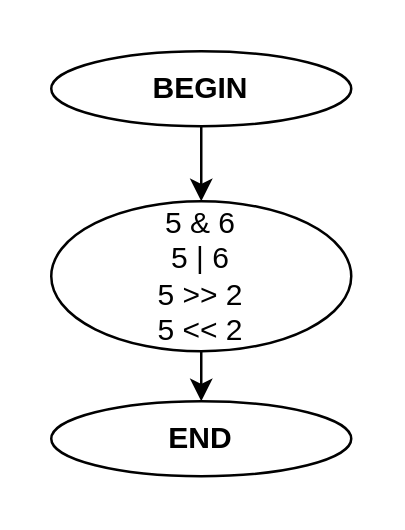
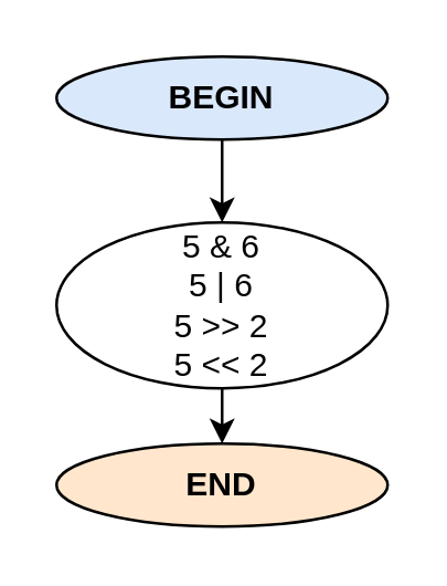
  <mxCell id="0" />
  <mxCell id="1" parent="0" />
  <mxCell id="2" style="edgeStyle=orthogonalEdgeStyle;rounded=0;orthogonalLoop=1;jettySize=auto;html=1;exitX=0.5;exitY=1;exitDx=0;exitDy=0;entryX=0.5;entryY=0;entryDx=0;entryDy=0;" parent="1" target="4" edge="1"><mxGeometry relative="1" as="geometry"><mxPoint x="80" y="50" as="sourcePoint" /></mxGeometry></mxCell>
  <mxCell id="3" style="edgeStyle=orthogonalEdgeStyle;rounded=0;orthogonalLoop=1;jettySize=auto;html=1;exitX=0.5;exitY=1;exitDx=0;exitDy=0;entryX=0.5;entryY=0;entryDx=0;entryDy=0;" parent="1" source="4" edge="1"><mxGeometry relative="1" as="geometry"><mxPoint x="80" y="160" as="targetPoint" /></mxGeometry></mxCell>
  <mxCell id="4" value="5 &amp;amp; 6&lt;br&gt;5 | 6&lt;br&gt;5 &amp;gt;&amp;gt; 2&lt;br&gt;5 &amp;lt;&amp;lt; 2" style="ellipse;whiteSpace=wrap;html=1;" parent="1" vertex="1"><mxGeometry x="20" y="80" width="120" height="60" as="geometry" /></mxCell>
- <mxCell id="5" value="&lt;b&gt;BEGIN&lt;/b&gt;" style="ellipse;whiteSpace=wrap;html=1;" vertex="1" parent="1"><mxGeometry x="20" y="20" width="120" height="30" as="geometry" /></mxCell>
- <mxCell id="6" value="&lt;b&gt;END&lt;/b&gt;" style="ellipse;whiteSpace=wrap;html=1;" vertex="1" parent="1"><mxGeometry x="20" y="160" width="120" height="30" as="geometry" /></mxCell>
+ <mxCell id="5" value="&lt;b&gt;BEGIN&lt;/b&gt;" style="ellipse;whiteSpace=wrap;html=1;fillColor=#dae8fc;" vertex="1" parent="1"><mxGeometry x="20" y="20" width="120" height="30" as="geometry" /></mxCell>
+ <mxCell id="6" value="&lt;b&gt;END&lt;/b&gt;" style="ellipse;whiteSpace=wrap;html=1;fillColor=#ffe6cc;" vertex="1" parent="1"><mxGeometry x="20" y="160" width="120" height="30" as="geometry" /></mxCell>
